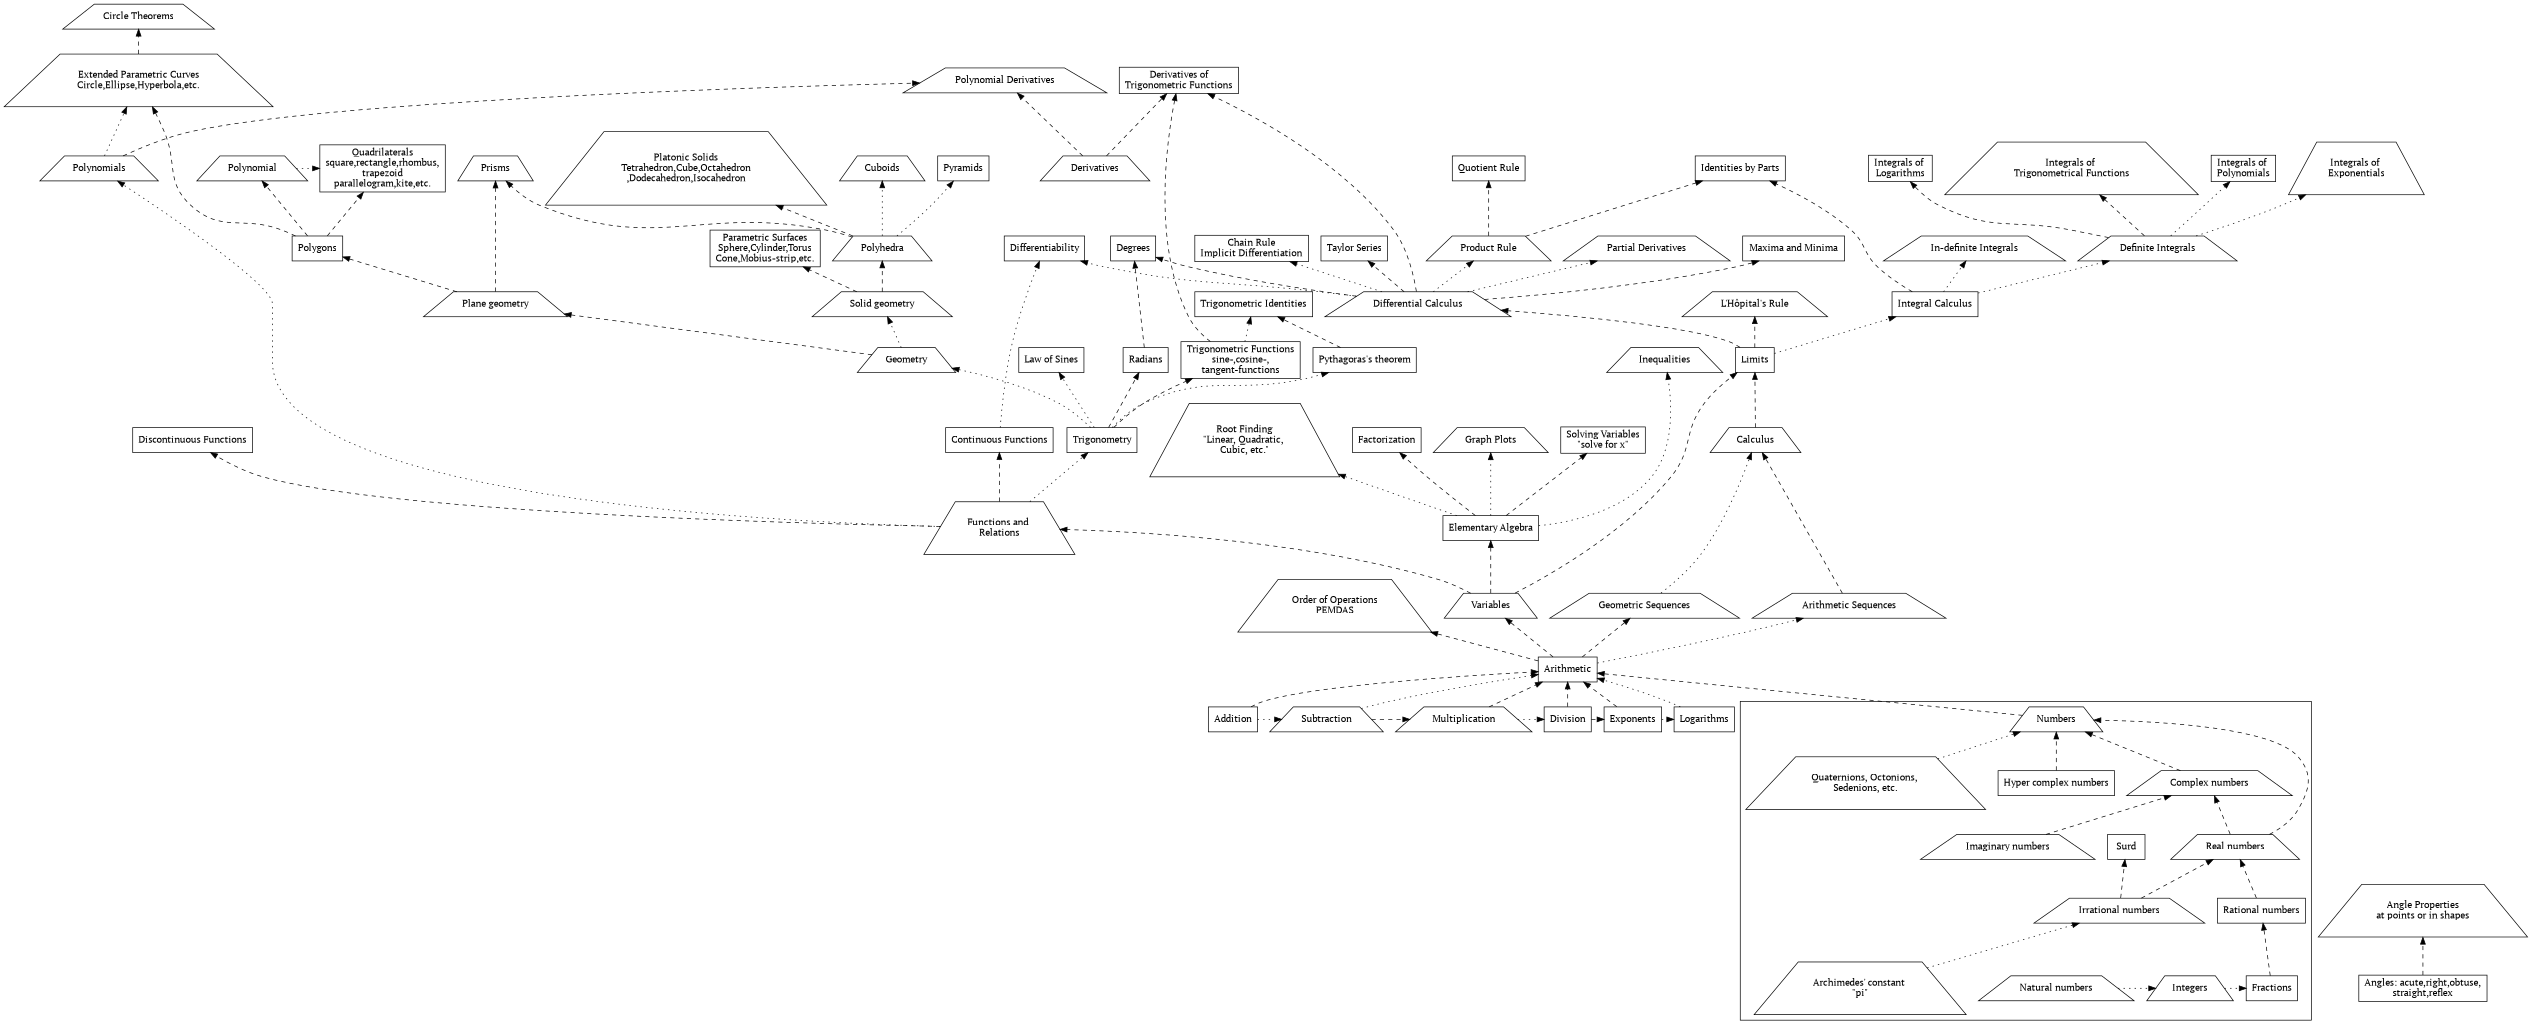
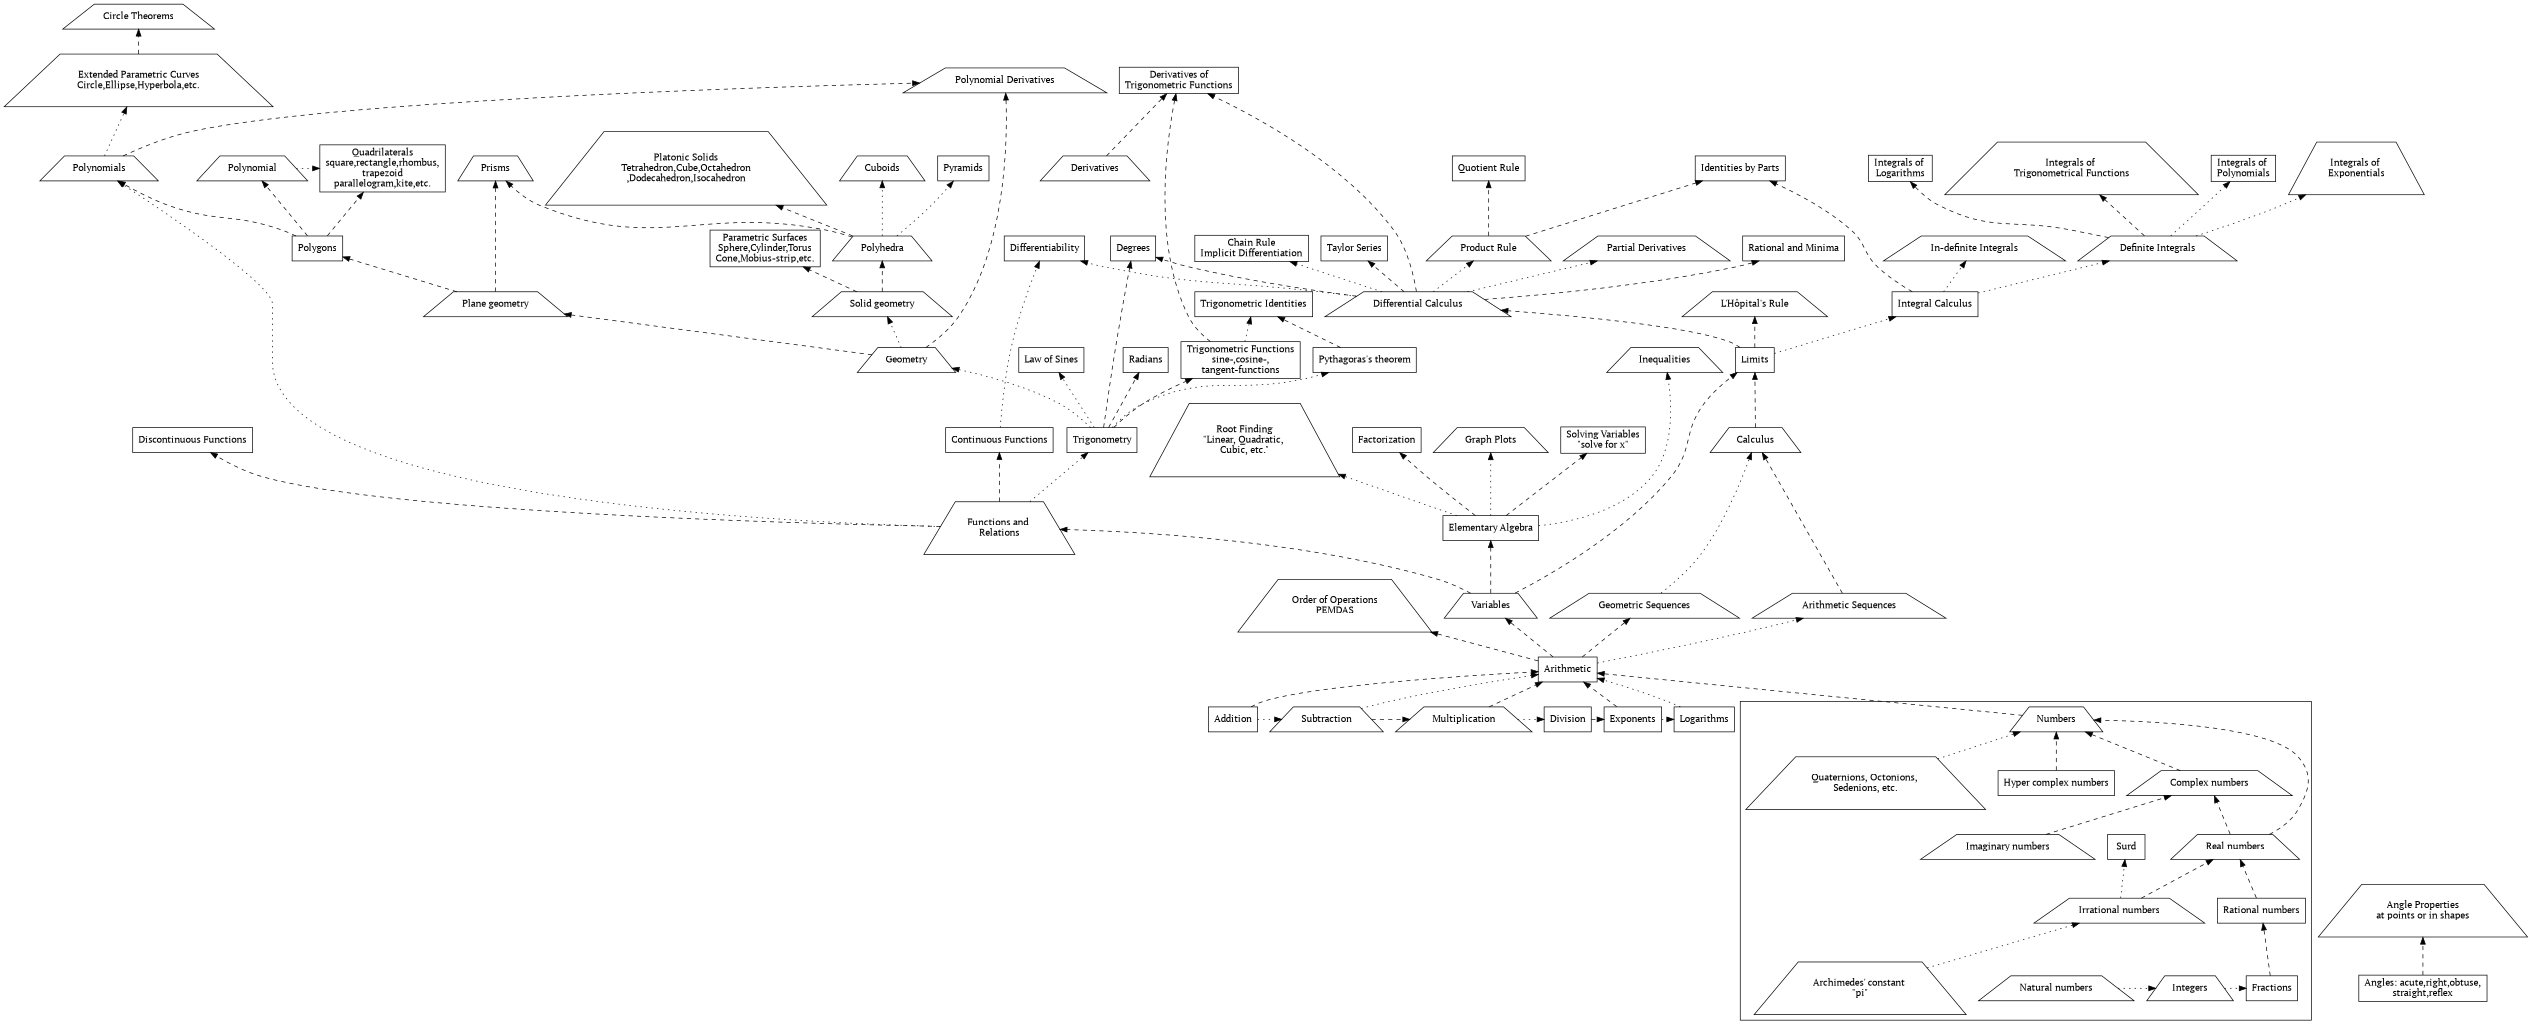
  digraph {
    fontname="PT Serif"
    rankdir=BT
    splines=TRUE
    node [fontname="PT Serif" shape=trapezium]
    edge [fontname="PT Serif" style=dashed]
    Addition [shape=box]
    Subtraction
    Multiplication
    Division [shape=box]
    Exponents [shape=box]
    Logarithms [shape=box]
    Inequalities
    Limits [shape=box]
    Calculus
    Trigonometry [shape=box]
    n11 [label="Polynomial Derivatives"]
    n12 [label="Derivatives of\nTrigonometric Functions" shape=box]
    n13 [label="Quadrilaterals\nsquare,rectangle,rhombus,\ntrapezoid\nparallelogram,kite,etc." shape=box]
    n14 [label=Polynomial]
    n15 [label="Natural numbers"]
    n16 [label=Integers]
    n17 [label=Fractions shape=box]
    n18 [label="Archimedes' constant \n\"pi\""]
    n19 [label="Real numbers"]
    n20 [label="Imaginary numbers"]
    n21 [label="Rational numbers" shape=box]
    n22 [label="Irrational numbers"]
    Surd [shape=box]
    n24 [label="Complex numbers"]
    n25 [label=Numbers]
    n26 [label="Hyper complex numbers" shape=box]
    n27 [label="Quaternions, Octonions, \nSedenions, etc."]
    Arithmetic [shape=box]
    n29 [label="L'Hôpital's Rule"]
    n30 [label="Differential Calculus"]
    n31 [label="Integral Calculus" shape=box]
    n32 [label="Pythagoras's theorem" shape=box]
    n33 [label="Trigonometric Functions\nsine-,cosine-,\ntangent-functions" shape=box]
    n34 [label="Law of Sines" shape=box]
    Degrees [shape=box]
    Radians [shape=box]
    Geometry
    n38 [label="Order of Operations\nPEMDAS"]
    n39 [label="Arithmetic Sequences"]
    n40 [label="Geometric Sequences"]
    Variables
    n42 [label="Elementary Algebra" shape=box]
    n43 [label="Functions and \nRelations"]
    n44 [label="Graph Plots"]
    n45 [label="Solving Variables\n\"solve for x\"" shape=box]
    n46 [label="Root Finding\n\"Linear, Quadratic, \nCubic, etc.\""]
    Factorization [shape=box]
    Polynomials
    "Continuous Functions" [shape=box]
    "Discontinuous Functions" [shape=box]
    n51 [label="Extended Parametric Curves\nCircle,Ellipse,Hyperbola,etc."]
    Differentiability [shape=box]
    n53 [label="Circle Theorems"]
    "Product Rule"
    "Partial Derivatives"
-   "Maxima and Minima" [shape=box]
+   "Maxima and Minima" [shape=box label="Rational and Minima"]
    "Chain Rule\nImplicit Differentiation" [shape=box]
    "Taylor Series" [shape=box]
    n59 [label="Identities by Parts" shape=box]
    "Definite Integrals"
    "In-definite Integrals"
    "Quotient Rule" [shape=box]
    "Integrals of \nPolynomials" [shape=box]
    "Integrals of \nExponentials"
    "Integrals of \nLogarithms" [shape=box]
    "Integrals of \nTrigonometrical Functions"
    n67 [label="Trigonometric Identities" shape=box]
    n68 [label="Plane geometry"]
    n69 [label="Solid geometry"]
    Derivatives
    Polygons [shape=box]
    Prisms
    n73 [label="Parametric Surfaces\nSphere,Cylinder,Torus\nCone,Mobius-strip,etc." shape=box]
    Polyhedra
    n75 [label="Angles: acute,right,obtuse,\nstraight,reflex" shape=box]
    n76 [label="Angle Properties\nat points or in shapes"]
    n77 [label="Platonic Solids\nTetrahedron,Cube,Octahedron\n,Dodecahedron,Isocahedron"]
    Cuboids
    Pyramids [shape=box]
    subgraph sub_1 {
      rank=same
      Addition
      Subtraction
      Multiplication
      Division
      Exponents
      Logarithms
    }
    subgraph sub_2 {
      rank=same
      Inequalities
      Limits
    }
    subgraph sub_3 {
      rank=same
      Calculus
      Trigonometry
    }
    subgraph sub_4 {
      rank=same
      n11
      n12
    }
    subgraph sub_5 {
      rank=same
      n13
      n14
    }
    subgraph cluster_6 {
      n21
      n22
      Surd
      n24
      n25
      n26
      n27
      subgraph sub_7 {
        rank=same
        n15
        n16
        n17
        n18
      }
      subgraph sub_8 {
        rank=same
        n19
        n20
      }
    }
    Addition -> Subtraction [style=dotted]
    Addition -> Arithmetic
    Subtraction -> Multiplication
    Subtraction -> Arithmetic [style=dotted]
    Multiplication -> Division [style=dotted]
    Multiplication -> Arithmetic
    Division -> Exponents
-   Division -> Arithmetic
    Exponents -> Logarithms [style=dotted]
    Exponents -> Arithmetic
    Logarithms -> Arithmetic [style=dotted]
    Limits -> n29
    Limits -> n30
    Limits -> n31 [style=dotted]
    Calculus -> Limits
    Trigonometry -> n32 [style=dotted]
    Trigonometry -> n33
    Trigonometry -> n34 [style=dotted]
-   Radians -> Degrees
+   Trigonometry -> Degrees
    Trigonometry -> Radians
    Trigonometry -> Geometry [style=dotted]
    n14 -> n13 [style=dotted]
    n15 -> n16 [style=dotted]
    n16 -> n17 [style=dotted]
    n17 -> n21
    n18 -> n22 [style=dotted]
    n19 -> n24
    n19 -> n25
    n20 -> n24
    n21 -> n19
    n22 -> n19
-   n22 -> Surd
+   n22 -> Surd [style=dotted]
    n24 -> n25
    n25 -> Arithmetic
    n26 -> n25
    n27 -> n25 [style=dotted]
    Arithmetic -> n38
    Arithmetic -> n39 [style=dotted]
    Arithmetic -> n40
    Arithmetic -> Variables
    n30 -> n12
    n30 -> Degrees
    n30 -> Differentiability [style=dotted]
    n30 -> "Product Rule" [style=dotted]
    n30 -> "Partial Derivatives" [style=dotted]
    n30 -> "Maxima and Minima"
    n30 -> "Chain Rule\nImplicit Differentiation" [style=dotted]
    n30 -> "Taylor Series"
    n31 -> n59
    n31 -> "Definite Integrals" [style=dotted]
    n31 -> "In-definite Integrals" [style=dotted]
    n32 -> n67
    n33 -> n12
    n33 -> n67 [style=dotted]
    Geometry -> n68
    Geometry -> n69 [style=dotted]
    n39 -> Calculus
    n40 -> Calculus [style=dotted]
    Variables -> Limits
    Variables -> n42
    Variables -> n43
    n42 -> Inequalities [style=dotted]
    n42 -> n44 [style=dotted]
    n42 -> n45
    n42 -> n46 [style=dotted]
    n42 -> Factorization
    n43 -> Trigonometry [style=dotted]
    n43 -> Polynomials [style=dotted]
    n43 -> "Continuous Functions"
    n43 -> "Discontinuous Functions"
    Polynomials -> n11
    Polynomials -> n51 [style=dotted]
    "Continuous Functions" -> Differentiability [style=dotted]
    n51 -> n53
    "Product Rule" -> n59
    "Product Rule" -> "Quotient Rule"
    "Definite Integrals" -> "Integrals of \nPolynomials" [style=dotted]
    "Definite Integrals" -> "Integrals of \nExponentials" [style=dotted]
    "Definite Integrals" -> "Integrals of \nLogarithms"
    "Definite Integrals" -> "Integrals of \nTrigonometrical Functions"
    n68 -> Polygons
    n68 -> Prisms
    n69 -> n73
    n69 -> Polyhedra
-   Derivatives -> n11
+   Geometry -> n11
    Derivatives -> n12
    Polygons -> n13
    Polygons -> n14
-   Polygons -> n51
+   Polygons -> Polynomials
    Polyhedra -> Prisms
    Polyhedra -> n77
    Polyhedra -> Cuboids [style=dotted]
    Polyhedra -> Pyramids [style=dotted]
    n75 -> n76
  }
